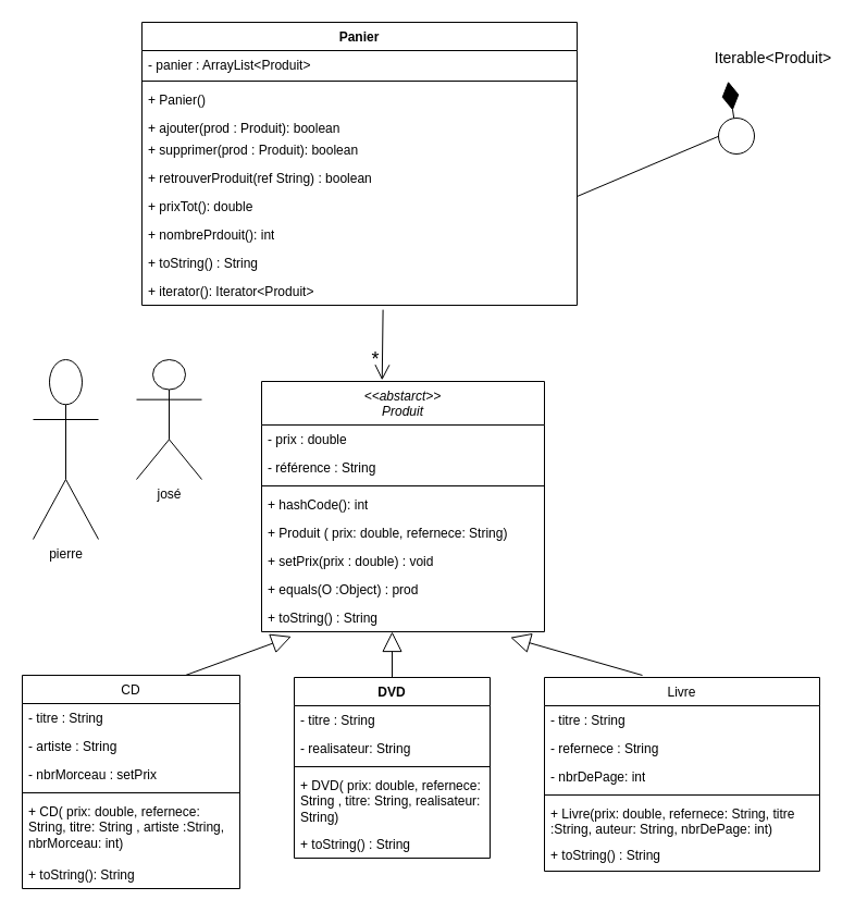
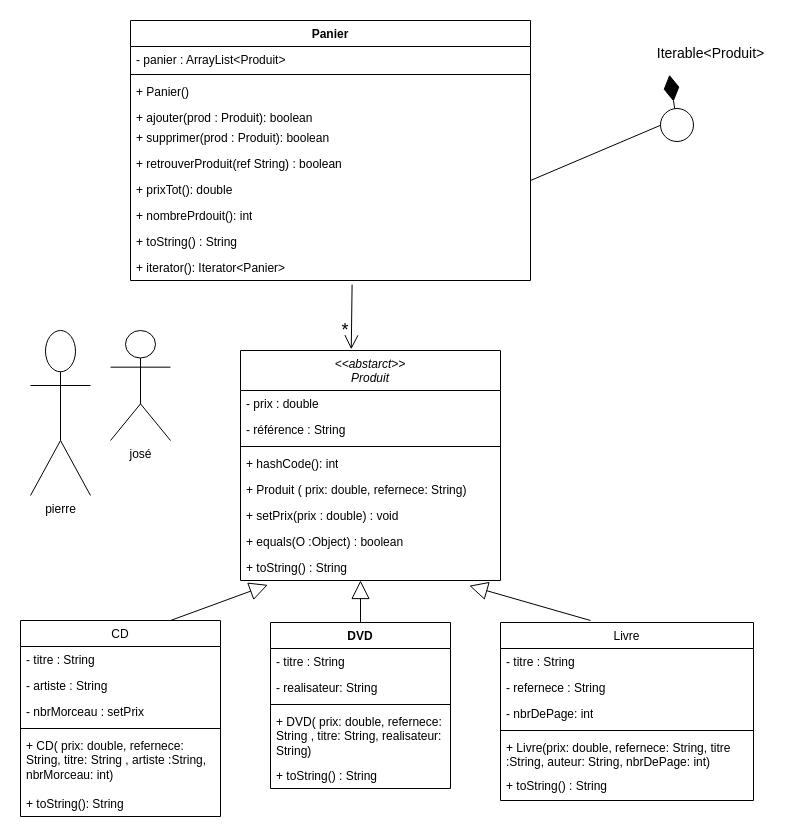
  <mxCell id="0" />
  <mxCell id="1" parent="0" />
  <mxCell id="2" value="&lt;&lt;abstarct&gt;&gt;&#10;Produit" style="swimlane;fontStyle=2;align=center;verticalAlign=top;childLayout=stackLayout;horizontal=1;startSize=40;horizontalStack=0;resizeParent=1;resizeLast=0;collapsible=1;marginBottom=0;rounded=0;shadow=0;strokeWidth=1;" parent="1" vertex="1"><mxGeometry x="240" y="350" width="260" height="230" as="geometry"><mxRectangle x="230" y="140" width="160" height="26" as="alternateBounds" /></mxGeometry></mxCell>
  <mxCell id="3" value="- prix : double" style="text;strokeColor=none;fillColor=none;align=left;verticalAlign=top;spacingLeft=4;spacingRight=4;overflow=hidden;rotatable=0;points=[[0,0.5],[1,0.5]];portConstraint=eastwest;whiteSpace=wrap;html=1;" parent="2" vertex="1"><mxGeometry y="40" width="260" height="26" as="geometry" /></mxCell>
  <mxCell id="4" value="- référence : String" style="text;strokeColor=none;fillColor=none;align=left;verticalAlign=top;spacingLeft=4;spacingRight=4;overflow=hidden;rotatable=0;points=[[0,0.5],[1,0.5]];portConstraint=eastwest;whiteSpace=wrap;html=1;" parent="2" vertex="1"><mxGeometry y="66" width="260" height="26" as="geometry" /></mxCell>
  <mxCell id="5" value="" style="line;strokeWidth=1;fillColor=none;align=left;verticalAlign=middle;spacingTop=-1;spacingLeft=3;spacingRight=3;rotatable=0;labelPosition=right;points=[];portConstraint=eastwest;strokeColor=inherit;" parent="2" vertex="1"><mxGeometry y="92" width="260" height="8" as="geometry" /></mxCell>
  <mxCell id="6" value="+ hashCode(): int" style="text;strokeColor=none;fillColor=none;align=left;verticalAlign=top;spacingLeft=4;spacingRight=4;overflow=hidden;rotatable=0;points=[[0,0.5],[1,0.5]];portConstraint=eastwest;whiteSpace=wrap;html=1;" parent="2" vertex="1"><mxGeometry y="100" width="260" height="26" as="geometry" /></mxCell>
  <mxCell id="7" value="+ Produit ( prix: double, refernece: String)" style="text;strokeColor=none;fillColor=none;align=left;verticalAlign=top;spacingLeft=4;spacingRight=4;overflow=hidden;rotatable=0;points=[[0,0.5],[1,0.5]];portConstraint=eastwest;whiteSpace=wrap;html=1;" parent="2" vertex="1"><mxGeometry y="126" width="260" height="26" as="geometry" /></mxCell>
  <mxCell id="8" value="+ setPrix(prix : double) : void&amp;nbsp;" style="text;strokeColor=none;fillColor=none;align=left;verticalAlign=top;spacingLeft=4;spacingRight=4;overflow=hidden;rotatable=0;points=[[0,0.5],[1,0.5]];portConstraint=eastwest;whiteSpace=wrap;html=1;" parent="2" vertex="1"><mxGeometry y="152" width="260" height="26" as="geometry" /></mxCell>
- <mxCell id="9" value="+ equals(O :Object) : prod" style="text;align=left;verticalAlign=top;spacingLeft=4;spacingRight=4;overflow=hidden;rotatable=0;points=[[0,0.5],[1,0.5]];portConstraint=eastwest;" parent="2" vertex="1"><mxGeometry y="178" width="260" height="26" as="geometry" /></mxCell>
+ <mxCell id="9" value="+ equals(O :Object) : boolean" style="text;align=left;verticalAlign=top;spacingLeft=4;spacingRight=4;overflow=hidden;rotatable=0;points=[[0,0.5],[1,0.5]];portConstraint=eastwest;" parent="2" vertex="1"><mxGeometry y="178" width="260" height="26" as="geometry" /></mxCell>
  <mxCell id="10" value="+ toString() : String" style="text;strokeColor=none;fillColor=none;align=left;verticalAlign=top;spacingLeft=4;spacingRight=4;overflow=hidden;rotatable=0;points=[[0,0.5],[1,0.5]];portConstraint=eastwest;whiteSpace=wrap;html=1;" parent="2" vertex="1"><mxGeometry y="204" width="260" height="26" as="geometry" /></mxCell>
  <mxCell id="11" value="CD" style="swimlane;fontStyle=0;align=center;verticalAlign=top;childLayout=stackLayout;horizontal=1;startSize=26;horizontalStack=0;resizeParent=1;resizeLast=0;collapsible=1;marginBottom=0;rounded=0;shadow=0;strokeWidth=1;" parent="1" vertex="1"><mxGeometry x="20" y="620" width="200" height="196" as="geometry"><mxRectangle x="130" y="380" width="160" height="26" as="alternateBounds" /></mxGeometry></mxCell>
  <mxCell id="12" value="- titre : String" style="text;align=left;verticalAlign=top;spacingLeft=4;spacingRight=4;overflow=hidden;rotatable=0;points=[[0,0.5],[1,0.5]];portConstraint=eastwest;" parent="11" vertex="1"><mxGeometry y="26" width="200" height="26" as="geometry" /></mxCell>
  <mxCell id="13" value="- artiste : String&amp;nbsp;" style="text;strokeColor=none;fillColor=none;align=left;verticalAlign=top;spacingLeft=4;spacingRight=4;overflow=hidden;rotatable=0;points=[[0,0.5],[1,0.5]];portConstraint=eastwest;whiteSpace=wrap;html=1;" parent="11" vertex="1"><mxGeometry y="52" width="200" height="26" as="geometry" /></mxCell>
  <mxCell id="14" value="- nbrMorceau : setPrix" style="text;strokeColor=none;fillColor=none;align=left;verticalAlign=top;spacingLeft=4;spacingRight=4;overflow=hidden;rotatable=0;points=[[0,0.5],[1,0.5]];portConstraint=eastwest;whiteSpace=wrap;html=1;" parent="11" vertex="1"><mxGeometry y="78" width="200" height="26" as="geometry" /></mxCell>
  <mxCell id="15" value="" style="line;html=1;strokeWidth=1;align=left;verticalAlign=middle;spacingTop=-1;spacingLeft=3;spacingRight=3;rotatable=0;labelPosition=right;points=[];portConstraint=eastwest;" parent="11" vertex="1"><mxGeometry y="104" width="200" height="8" as="geometry" /></mxCell>
  <mxCell id="16" value="&lt;font style=&quot;vertical-align: inherit;&quot;&gt;&lt;font style=&quot;vertical-align: inherit;&quot;&gt;+ CD(&amp;nbsp;&lt;/font&gt;&lt;/font&gt;prix: double, refernece: String, titre: String , artiste :String, nbrMorceau: int)" style="text;strokeColor=none;fillColor=none;align=left;verticalAlign=top;spacingLeft=4;spacingRight=4;overflow=hidden;rotatable=0;points=[[0,0.5],[1,0.5]];portConstraint=eastwest;whiteSpace=wrap;html=1;" parent="11" vertex="1"><mxGeometry y="112" width="200" height="58" as="geometry" /></mxCell>
  <mxCell id="17" value="+ toString(): String" style="text;strokeColor=none;fillColor=none;align=left;verticalAlign=top;spacingLeft=4;spacingRight=4;overflow=hidden;rotatable=0;points=[[0,0.5],[1,0.5]];portConstraint=eastwest;whiteSpace=wrap;html=1;" parent="11" vertex="1"><mxGeometry y="170" width="200" height="26" as="geometry" /></mxCell>
  <mxCell id="18" value="Livre" style="swimlane;fontStyle=0;align=center;verticalAlign=top;childLayout=stackLayout;horizontal=1;startSize=26;horizontalStack=0;resizeParent=1;resizeLast=0;collapsible=1;marginBottom=0;rounded=0;shadow=0;strokeWidth=1;" parent="1" vertex="1"><mxGeometry x="500" y="622" width="253" height="178" as="geometry"><mxRectangle x="550" y="140" width="160" height="26" as="alternateBounds" /></mxGeometry></mxCell>
  <mxCell id="19" value="- titre : String" style="text;align=left;verticalAlign=top;spacingLeft=4;spacingRight=4;overflow=hidden;rotatable=0;points=[[0,0.5],[1,0.5]];portConstraint=eastwest;" parent="18" vertex="1"><mxGeometry y="26" width="253" height="26" as="geometry" /></mxCell>
  <mxCell id="20" value="- refernece : String" style="text;align=left;verticalAlign=top;spacingLeft=4;spacingRight=4;overflow=hidden;rotatable=0;points=[[0,0.5],[1,0.5]];portConstraint=eastwest;" parent="18" vertex="1"><mxGeometry y="52" width="253" height="26" as="geometry" /></mxCell>
  <mxCell id="21" value="- nbrDePage: int" style="text;strokeColor=none;fillColor=none;align=left;verticalAlign=top;spacingLeft=4;spacingRight=4;overflow=hidden;rotatable=0;points=[[0,0.5],[1,0.5]];portConstraint=eastwest;whiteSpace=wrap;html=1;" parent="18" vertex="1"><mxGeometry y="78" width="253" height="26" as="geometry" /></mxCell>
  <mxCell id="22" value="" style="line;html=1;strokeWidth=1;align=left;verticalAlign=middle;spacingTop=-1;spacingLeft=3;spacingRight=3;rotatable=0;labelPosition=right;points=[];portConstraint=eastwest;" parent="18" vertex="1"><mxGeometry y="104" width="253" height="8" as="geometry" /></mxCell>
  <mxCell id="23" value="&lt;font style=&quot;vertical-align: inherit;&quot;&gt;&lt;font style=&quot;vertical-align: inherit;&quot;&gt;&lt;font style=&quot;vertical-align: inherit;&quot;&gt;&lt;font style=&quot;vertical-align: inherit;&quot;&gt;&lt;font style=&quot;vertical-align: inherit;&quot;&gt;&lt;font style=&quot;vertical-align: inherit;&quot;&gt;&lt;font style=&quot;vertical-align: inherit;&quot;&gt;&lt;font style=&quot;vertical-align: inherit;&quot;&gt;+ Livre(prix: double, refernece: String, titre :String, auteur: String, nbrDePage: int)&lt;/font&gt;&lt;/font&gt;&lt;/font&gt;&lt;/font&gt;&lt;/font&gt;&lt;/font&gt;&lt;/font&gt;&lt;/font&gt;" style="text;strokeColor=none;fillColor=none;align=left;verticalAlign=top;spacingLeft=4;spacingRight=4;overflow=hidden;rotatable=0;points=[[0,0.5],[1,0.5]];portConstraint=eastwest;whiteSpace=wrap;html=1;" parent="18" vertex="1"><mxGeometry y="112" width="253" height="38" as="geometry" /></mxCell>
  <mxCell id="24" value="&lt;font style=&quot;vertical-align: inherit;&quot;&gt;&lt;font style=&quot;vertical-align: inherit;&quot;&gt;+ toString()&amp;nbsp;: String&lt;/font&gt;&lt;/font&gt;" style="text;strokeColor=none;fillColor=none;align=left;verticalAlign=top;spacingLeft=4;spacingRight=4;overflow=hidden;rotatable=0;points=[[0,0.5],[1,0.5]];portConstraint=eastwest;whiteSpace=wrap;html=1;" parent="18" vertex="1"><mxGeometry y="150" width="253" height="26" as="geometry" /></mxCell>
  <mxCell id="25" value="&lt;font style=&quot;vertical-align: inherit;&quot;&gt;&lt;font style=&quot;vertical-align: inherit;&quot;&gt;&lt;font style=&quot;vertical-align: inherit;&quot;&gt;&lt;font style=&quot;vertical-align: inherit;&quot;&gt;DVD&lt;/font&gt;&lt;/font&gt;&lt;/font&gt;&lt;/font&gt;" style="swimlane;fontStyle=1;align=center;verticalAlign=top;childLayout=stackLayout;horizontal=1;startSize=26;horizontalStack=0;resizeParent=1;resizeParentMax=0;resizeLast=0;collapsible=1;marginBottom=0;whiteSpace=wrap;html=1;" parent="1" vertex="1"><mxGeometry x="270" y="622" width="180" height="166" as="geometry" /></mxCell>
  <mxCell id="26" value="&lt;font style=&quot;vertical-align: inherit;&quot;&gt;&lt;font style=&quot;vertical-align: inherit;&quot;&gt;&lt;font style=&quot;vertical-align: inherit;&quot;&gt;&lt;font style=&quot;vertical-align: inherit;&quot;&gt;- titre : String&lt;/font&gt;&lt;/font&gt;&lt;/font&gt;&lt;/font&gt;" style="text;strokeColor=none;fillColor=none;align=left;verticalAlign=top;spacingLeft=4;spacingRight=4;overflow=hidden;rotatable=0;points=[[0,0.5],[1,0.5]];portConstraint=eastwest;whiteSpace=wrap;html=1;" parent="25" vertex="1"><mxGeometry y="26" width="180" height="26" as="geometry" /></mxCell>
  <mxCell id="27" value="&lt;font style=&quot;vertical-align: inherit;&quot;&gt;&lt;font style=&quot;vertical-align: inherit;&quot;&gt;&lt;font style=&quot;vertical-align: inherit;&quot;&gt;&lt;font style=&quot;vertical-align: inherit;&quot;&gt;- realisateur: String&lt;/font&gt;&lt;/font&gt;&lt;/font&gt;&lt;/font&gt;" style="text;strokeColor=none;fillColor=none;align=left;verticalAlign=top;spacingLeft=4;spacingRight=4;overflow=hidden;rotatable=0;points=[[0,0.5],[1,0.5]];portConstraint=eastwest;whiteSpace=wrap;html=1;" parent="25" vertex="1"><mxGeometry y="52" width="180" height="26" as="geometry" /></mxCell>
  <mxCell id="28" value="" style="line;strokeWidth=1;fillColor=none;align=left;verticalAlign=middle;spacingTop=-1;spacingLeft=3;spacingRight=3;rotatable=0;labelPosition=right;points=[];portConstraint=eastwest;strokeColor=inherit;" parent="25" vertex="1"><mxGeometry y="78" width="180" height="8" as="geometry" /></mxCell>
  <mxCell id="29" value="&lt;font style=&quot;vertical-align: inherit;&quot;&gt;&lt;font style=&quot;vertical-align: inherit;&quot;&gt;+ DVD(&amp;nbsp;&lt;/font&gt;&lt;/font&gt;prix: double, refernece: String , titre: String, realisateur: String)" style="text;strokeColor=none;fillColor=none;align=left;verticalAlign=top;spacingLeft=4;spacingRight=4;overflow=hidden;rotatable=0;points=[[0,0.5],[1,0.5]];portConstraint=eastwest;whiteSpace=wrap;html=1;" parent="25" vertex="1"><mxGeometry y="86" width="180" height="54" as="geometry" /></mxCell>
  <mxCell id="30" value="&lt;font style=&quot;vertical-align: inherit;&quot;&gt;&lt;font style=&quot;vertical-align: inherit;&quot;&gt;+ toString()&amp;nbsp;: String&lt;/font&gt;&lt;/font&gt;" style="text;strokeColor=none;fillColor=none;align=left;verticalAlign=top;spacingLeft=4;spacingRight=4;overflow=hidden;rotatable=0;points=[[0,0.5],[1,0.5]];portConstraint=eastwest;whiteSpace=wrap;html=1;" parent="25" vertex="1"><mxGeometry y="140" width="180" height="26" as="geometry" /></mxCell>
  <mxCell id="31" value="" style="endArrow=block;endSize=16;endFill=0;html=1;rounded=0;exitX=0.75;exitY=0;exitDx=0;exitDy=0;entryX=0.105;entryY=1.169;entryDx=0;entryDy=0;entryPerimeter=0;" parent="1" source="11" target="10" edge="1"><mxGeometry width="160" relative="1" as="geometry"><mxPoint x="100" y="550" as="sourcePoint" /><mxPoint x="260" y="540" as="targetPoint" /></mxGeometry></mxCell>
  <mxCell id="32" value="" style="endArrow=block;endSize=16;endFill=0;html=1;rounded=0;exitX=0.5;exitY=0;exitDx=0;exitDy=0;" parent="1" source="25" edge="1"><mxGeometry width="160" relative="1" as="geometry"><mxPoint x="180" y="632" as="sourcePoint" /><mxPoint x="360" y="580" as="targetPoint" /></mxGeometry></mxCell>
  <mxCell id="33" value="" style="endArrow=block;endSize=16;endFill=0;html=1;rounded=0;entryX=0.88;entryY=1.2;entryDx=0;entryDy=0;entryPerimeter=0;" parent="1" target="10" edge="1"><mxGeometry width="160" relative="1" as="geometry"><mxPoint x="590" y="620" as="sourcePoint" /><mxPoint x="274" y="554" as="targetPoint" /></mxGeometry></mxCell>
  <mxCell id="34" value="Panier" style="swimlane;fontStyle=1;align=center;verticalAlign=top;childLayout=stackLayout;horizontal=1;startSize=26;horizontalStack=0;resizeParent=1;resizeParentMax=0;resizeLast=0;collapsible=1;marginBottom=0;whiteSpace=wrap;html=1;" parent="1" vertex="1"><mxGeometry x="130" y="20" width="400" height="260" as="geometry" /></mxCell>
  <mxCell id="35" value="- panier : ArrayList&amp;lt;Produit&amp;gt;" style="text;strokeColor=none;fillColor=none;align=left;verticalAlign=top;spacingLeft=4;spacingRight=4;overflow=hidden;rotatable=0;points=[[0,0.5],[1,0.5]];portConstraint=eastwest;whiteSpace=wrap;html=1;" parent="34" vertex="1"><mxGeometry y="26" width="400" height="24" as="geometry" /></mxCell>
  <mxCell id="36" value="" style="line;strokeWidth=1;fillColor=none;align=left;verticalAlign=middle;spacingTop=-1;spacingLeft=3;spacingRight=3;rotatable=0;labelPosition=right;points=[];portConstraint=eastwest;strokeColor=inherit;" parent="34" vertex="1"><mxGeometry y="50" width="400" height="8" as="geometry" /></mxCell>
  <mxCell id="37" value="+ Panier()" style="text;strokeColor=none;fillColor=none;align=left;verticalAlign=top;spacingLeft=4;spacingRight=4;overflow=hidden;rotatable=0;points=[[0,0.5],[1,0.5]];portConstraint=eastwest;whiteSpace=wrap;html=1;" parent="34" vertex="1"><mxGeometry y="58" width="400" height="26" as="geometry" /></mxCell>
  <mxCell id="38" value="+ ajouter(prod : Produit): boolean" style="text;strokeColor=none;fillColor=none;align=left;verticalAlign=top;spacingLeft=4;spacingRight=4;overflow=hidden;rotatable=0;points=[[0,0.5],[1,0.5]];portConstraint=eastwest;whiteSpace=wrap;html=1;" parent="34" vertex="1"><mxGeometry y="84" width="400" height="20" as="geometry" /></mxCell>
  <mxCell id="39" value="+ supprimer(prod : Produit): boolean" style="text;strokeColor=none;fillColor=none;align=left;verticalAlign=top;spacingLeft=4;spacingRight=4;overflow=hidden;rotatable=0;points=[[0,0.5],[1,0.5]];portConstraint=eastwest;whiteSpace=wrap;html=1;" parent="34" vertex="1"><mxGeometry y="104" width="400" height="26" as="geometry" /></mxCell>
  <mxCell id="40" value="+ retrouverProduit(ref String) : boolean" style="text;strokeColor=none;fillColor=none;align=left;verticalAlign=top;spacingLeft=4;spacingRight=4;overflow=hidden;rotatable=0;points=[[0,0.5],[1,0.5]];portConstraint=eastwest;whiteSpace=wrap;html=1;" parent="34" vertex="1"><mxGeometry y="130" width="400" height="26" as="geometry" /></mxCell>
  <mxCell id="41" value="+ prixTot(): double" style="text;strokeColor=none;fillColor=none;align=left;verticalAlign=top;spacingLeft=4;spacingRight=4;overflow=hidden;rotatable=0;points=[[0,0.5],[1,0.5]];portConstraint=eastwest;whiteSpace=wrap;html=1;" parent="34" vertex="1"><mxGeometry y="156" width="400" height="26" as="geometry" /></mxCell>
  <mxCell id="42" value="+ nombrePrdouit(): int&lt;br&gt;" style="text;strokeColor=none;fillColor=none;align=left;verticalAlign=top;spacingLeft=4;spacingRight=4;overflow=hidden;rotatable=0;points=[[0,0.5],[1,0.5]];portConstraint=eastwest;whiteSpace=wrap;html=1;" parent="34" vertex="1"><mxGeometry y="182" width="400" height="26" as="geometry" /></mxCell>
  <mxCell id="43" value="+ toString() : String" style="text;strokeColor=none;fillColor=none;align=left;verticalAlign=top;spacingLeft=4;spacingRight=4;overflow=hidden;rotatable=0;points=[[0,0.5],[1,0.5]];portConstraint=eastwest;whiteSpace=wrap;html=1;" parent="34" vertex="1"><mxGeometry y="208" width="400" height="26" as="geometry" /></mxCell>
- <mxCell id="44" value="+ iterator(): Iterator&amp;lt;Produit&amp;gt;&amp;nbsp;" style="text;strokeColor=none;fillColor=none;align=left;verticalAlign=top;spacingLeft=4;spacingRight=4;overflow=hidden;rotatable=0;points=[[0,0.5],[1,0.5]];portConstraint=eastwest;whiteSpace=wrap;html=1;" parent="34" vertex="1"><mxGeometry y="234" width="400" height="26" as="geometry" /></mxCell>
+ <mxCell id="44" value="+ iterator(): Iterator&amp;lt;Panier&amp;gt;&amp;nbsp;" style="text;strokeColor=none;fillColor=none;align=left;verticalAlign=top;spacingLeft=4;spacingRight=4;overflow=hidden;rotatable=0;points=[[0,0.5],[1,0.5]];portConstraint=eastwest;whiteSpace=wrap;html=1;" parent="34" vertex="1"><mxGeometry y="234" width="400" height="26" as="geometry" /></mxCell>
  <mxCell id="45" value="pierre" style="shape=umlActor;verticalLabelPosition=bottom;verticalAlign=top;html=1;" parent="1" vertex="1"><mxGeometry x="30" y="330" width="60" height="165" as="geometry" /></mxCell>
- <mxCell id="46" value="josé" style="shape=umlActor;verticalLabelPosition=bottom;verticalAlign=top;html=1;" parent="1" vertex="1"><mxGeometry x="125" y="330" width="60" height="110" as="geometry" /></mxCell>
+ <mxCell id="46" value="josé" style="shape=umlActor;verticalLabelPosition=bottom;verticalAlign=top;html=1;" parent="1" vertex="1"><mxGeometry x="110" y="330" width="60" height="110" as="geometry" /></mxCell>
  <mxCell id="47" value="" style="endArrow=open;endFill=1;endSize=12;html=1;rounded=0;entryX=0.426;entryY=-0.005;entryDx=0;entryDy=0;entryPerimeter=0;exitX=0.554;exitY=1.158;exitDx=0;exitDy=0;exitPerimeter=0;" parent="1" source="44" target="2" edge="1"><mxGeometry width="160" relative="1" as="geometry"><mxPoint x="290" y="320" as="sourcePoint" /><mxPoint x="450" y="320" as="targetPoint" /></mxGeometry></mxCell>
  <mxCell id="48" value="&lt;font style=&quot;font-size: 18px;&quot;&gt;*&lt;/font&gt;" style="text;html=1;strokeColor=none;fillColor=none;align=center;verticalAlign=middle;whiteSpace=wrap;rounded=0;" parent="1" vertex="1"><mxGeometry x="330" y="320" width="30" height="20" as="geometry" /></mxCell>
  <mxCell id="49" value="&lt;font style=&quot;font-size: 14px;&quot;&gt;Iterable&amp;lt;Produit&amp;gt;&lt;/font&gt;" style="text;html=1;align=center;verticalAlign=middle;resizable=0;points=[];autosize=1;strokeColor=none;fillColor=none;" parent="1" vertex="1"><mxGeometry x="645" y="38" width="130" height="30" as="geometry" /></mxCell>
  <mxCell id="50" value="" style="endArrow=diamondThin;endFill=1;endSize=24;html=1;rounded=0;entryX=0.184;entryY=1.211;entryDx=0;entryDy=0;entryPerimeter=0;" parent="1" source="52" target="49" edge="1"><mxGeometry width="160" relative="1" as="geometry"><mxPoint x="530" y="180" as="sourcePoint" /><mxPoint x="690" y="180" as="targetPoint" /></mxGeometry></mxCell>
  <mxCell id="51" value="" style="endArrow=diamondThin;endFill=1;endSize=24;html=1;rounded=0;entryX=1;entryY=0;entryDx=0;entryDy=0;" parent="1" target="52" edge="1"><mxGeometry width="160" relative="1" as="geometry"><mxPoint x="530" y="180" as="sourcePoint" /><mxPoint x="692" y="114" as="targetPoint" /></mxGeometry></mxCell>
  <mxCell id="52" value="" style="ellipse;whiteSpace=wrap;html=1;aspect=fixed;" parent="1" vertex="1"><mxGeometry x="660" y="108" width="33" height="33" as="geometry" /></mxCell>
